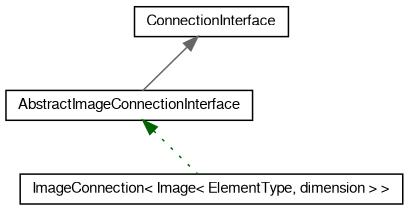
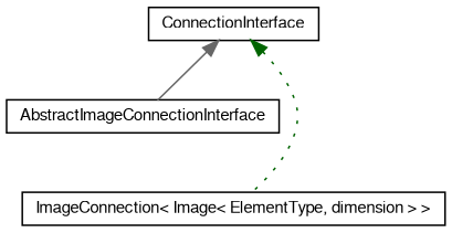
  digraph {
    node [color=black fillcolor=white fontname=FreeSans fontsize=10 shape=record style=filled]
    edge [dir=back fontname=FreeSans fontsize=10 labelfontname=FreeSans labelfontsize=10]
    n1 [fontcolor=black height=0.2 label=ConnectionInterface width=0.4]
    n2 [height=0.2 label=AbstractImageConnectionInterface width=0.4]
    n3 [height=0.2 label="ImageConnection\< Image\< ElementType, dimension \> \>" width=0.4]
    n1 -> n2 [color=gray40 style=solid]
-   n2 -> n3 [color=darkgreen style=dotted]
+   n1 -> n3 [color=darkgreen style=dotted]
  }
